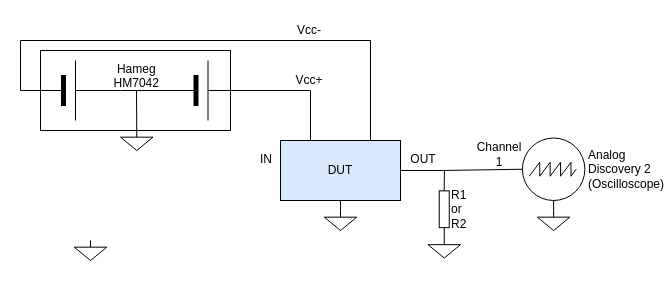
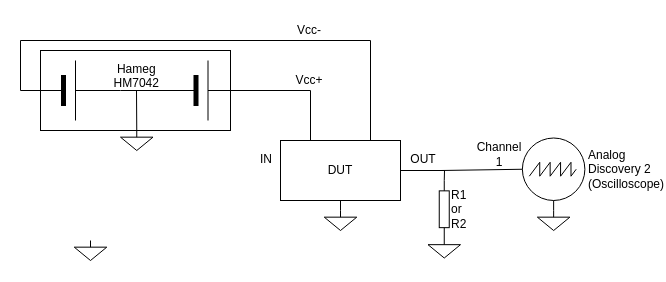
  <mxCell id="0" />
  <mxCell id="1" parent="0" />
- <mxCell id="2" value="DUT" style="rounded=0;whiteSpace=wrap;fillColor=#dae8fc;" parent="1" vertex="1"><mxGeometry x="280" y="140" width="120" height="60" as="geometry" /></mxCell>
+ <mxCell id="2" value="DUT" style="rounded=0;whiteSpace=wrap;" parent="1" vertex="1"><mxGeometry x="280" y="140" width="120" height="60" as="geometry" /></mxCell>
  <mxCell id="3" value="" style="pointerEvents=1;verticalLabelPosition=bottom;shadow=0;dashed=0;align=center;verticalAlign=top;shape=mxgraph.electrical.signal_sources.signal_ground;" parent="1" vertex="1"><mxGeometry x="323.75" y="210" width="32.5" height="20" as="geometry" /></mxCell>
  <mxCell id="4" value="" style="endArrow=none;rounded=0;exitX=0.5;exitY=0;exitDx=0;exitDy=0;exitPerimeter=0;entryX=0.5;entryY=1;entryDx=0;entryDy=0;" parent="1" source="3" target="2" edge="1"><mxGeometry width="50" height="50" relative="1" as="geometry"><mxPoint x="440" y="290" as="sourcePoint" /><mxPoint x="490" y="240" as="targetPoint" /></mxGeometry></mxCell>
  <mxCell id="5" value="" style="verticalLabelPosition=middle;shadow=0;dashed=0;align=left;fillColor=strokeColor;verticalAlign=middle;strokeWidth=1;shape=mxgraph.electrical.miscellaneous.monocell_battery;rotation=0;labelPosition=right;textDirection=ltr;" parent="1" vertex="1"><mxGeometry x="152.5" y="60" width="100" height="60" as="geometry" /></mxCell>
  <mxCell id="6" value="Hameg&#10;HM7042" style="text;align=center;verticalAlign=middle;rounded=0;" parent="1" vertex="1"><mxGeometry x="106.25" y="60" width="60" height="30" as="geometry" /></mxCell>
  <mxCell id="7" value="" style="verticalLabelPosition=middle;shadow=0;dashed=0;align=left;fillColor=strokeColor;verticalAlign=middle;strokeWidth=1;shape=mxgraph.electrical.miscellaneous.monocell_battery;rotation=0;labelPosition=right;textDirection=ltr;" parent="1" vertex="1"><mxGeometry x="20" y="60" width="100" height="60" as="geometry" /></mxCell>
  <mxCell id="8" value="" style="endArrow=none;html=1;rounded=0;entryX=0;entryY=0.5;entryDx=0;entryDy=0;entryPerimeter=0;exitX=1;exitY=0.5;exitDx=0;exitDy=0;exitPerimeter=0;" parent="1" source="7" target="5" edge="1"><mxGeometry width="50" height="50" relative="1" as="geometry"><mxPoint x="90" y="150" as="sourcePoint" /><mxPoint x="140" y="100" as="targetPoint" /></mxGeometry></mxCell>
  <mxCell id="9" value="" style="pointerEvents=1;verticalLabelPosition=bottom;shadow=0;dashed=0;align=center;verticalAlign=top;shape=mxgraph.electrical.signal_sources.signal_ground;" parent="1" vertex="1"><mxGeometry x="120" y="130" width="32.5" height="20" as="geometry" /></mxCell>
  <mxCell id="10" value="" style="endArrow=none;html=1;rounded=0;entryX=0.5;entryY=0;entryDx=0;entryDy=0;entryPerimeter=0;" parent="1" target="9" edge="1"><mxGeometry width="50" height="50" relative="1" as="geometry"><mxPoint x="136" y="90" as="sourcePoint" /><mxPoint x="200" y="110" as="targetPoint" /></mxGeometry></mxCell>
  <mxCell id="11" value="" style="endArrow=none;html=1;rounded=0;exitX=1;exitY=0.5;exitDx=0;exitDy=0;exitPerimeter=0;entryX=0.25;entryY=0;entryDx=0;entryDy=0;" parent="1" source="5" target="2" edge="1"><mxGeometry width="50" height="50" relative="1" as="geometry"><mxPoint x="150" y="170" as="sourcePoint" /><mxPoint x="380" y="90" as="targetPoint" /><Array as="points"><mxPoint x="310" y="90" /></Array></mxGeometry></mxCell>
  <mxCell id="12" value="" style="endArrow=none;html=1;rounded=0;entryX=0;entryY=0.5;entryDx=0;entryDy=0;entryPerimeter=0;exitX=0.75;exitY=0;exitDx=0;exitDy=0;" parent="1" source="2" target="7" edge="1"><mxGeometry width="50" height="50" relative="1" as="geometry"><mxPoint x="150" y="170" as="sourcePoint" /><mxPoint x="200" y="120" as="targetPoint" /><Array as="points"><mxPoint x="370" y="40" /><mxPoint x="20" y="40" /></Array></mxGeometry></mxCell>
  <mxCell id="13" value="Vcc+" style="text;html=1;align=center;verticalAlign=middle;whiteSpace=wrap;rounded=0;" parent="1" vertex="1"><mxGeometry x="293.75" y="70" width="30" height="20" as="geometry" /></mxCell>
  <mxCell id="14" value="Vcc-" style="text;html=1;align=center;verticalAlign=middle;whiteSpace=wrap;rounded=0;" parent="1" vertex="1"><mxGeometry x="294" y="20" width="30" height="20" as="geometry" /></mxCell>
  <mxCell id="15" value="" style="rounded=0;fontColor=none;noLabel=1;fillColor=none;" parent="1" vertex="1"><mxGeometry x="40" y="50" width="190" height="80" as="geometry" /></mxCell>
  <mxCell id="16" value="Analog&lt;div&gt;Discovery 2&lt;br&gt;(Oscilloscope)&lt;/div&gt;" style="perimeter=ellipsePerimeter;verticalLabelPosition=middle;shadow=0;dashed=0;align=left;html=1;verticalAlign=middle;shape=mxgraph.electrical.instruments.oscilloscope;labelPosition=right;" vertex="1" parent="1"><mxGeometry x="520" y="137.5" width="66.25" height="62.5" as="geometry" /></mxCell>
  <mxCell id="17" value="R1&lt;br&gt;or&lt;br&gt;R2" style="pointerEvents=1;verticalLabelPosition=middle;shadow=0;dashed=0;align=left;html=1;verticalAlign=middle;shape=mxgraph.electrical.resistors.resistor_1;direction=south;labelPosition=right;" vertex="1" parent="1"><mxGeometry x="438.75" y="180" width="10" height="57.5" as="geometry" /></mxCell>
  <mxCell id="18" value="" style="pointerEvents=1;verticalLabelPosition=bottom;shadow=0;dashed=0;align=center;verticalAlign=top;shape=mxgraph.electrical.signal_sources.signal_ground;" vertex="1" parent="1"><mxGeometry x="73.75" y="240" width="32.5" height="20" as="geometry" /></mxCell>
  <mxCell id="19" value="" style="pointerEvents=1;verticalLabelPosition=bottom;shadow=0;dashed=0;align=center;verticalAlign=top;shape=mxgraph.electrical.signal_sources.signal_ground;" vertex="1" parent="1"><mxGeometry x="427.5" y="237.5" width="32.5" height="20" as="geometry" /></mxCell>
  <mxCell id="20" value="" style="endArrow=none;html=1;rounded=0;entryX=0;entryY=0.5;entryDx=0;entryDy=0;entryPerimeter=0;exitX=1;exitY=0.5;exitDx=0;exitDy=0;" edge="1" parent="1" source="2" target="17"><mxGeometry width="50" height="50" relative="1" as="geometry"><mxPoint x="360" y="210" as="sourcePoint" /><mxPoint x="410" y="160" as="targetPoint" /><Array as="points"><mxPoint x="444" y="170" /></Array></mxGeometry></mxCell>
  <mxCell id="21" value="" style="endArrow=none;html=1;rounded=0;entryX=0;entryY=0.5;entryDx=0;entryDy=0;entryPerimeter=0;" edge="1" parent="1" target="16"><mxGeometry width="50" height="50" relative="1" as="geometry"><mxPoint x="440" y="170" as="sourcePoint" /><mxPoint x="410" y="160" as="targetPoint" /></mxGeometry></mxCell>
  <mxCell id="22" value="" style="pointerEvents=1;verticalLabelPosition=bottom;shadow=0;dashed=0;align=center;verticalAlign=top;shape=mxgraph.electrical.signal_sources.signal_ground;" vertex="1" parent="1"><mxGeometry x="536.88" y="210" width="32.5" height="20" as="geometry" /></mxCell>
  <mxCell id="23" value="" style="endArrow=none;html=1;rounded=0;entryX=0.5;entryY=1;entryDx=0;entryDy=0;entryPerimeter=0;exitX=0.5;exitY=0;exitDx=0;exitDy=0;exitPerimeter=0;" edge="1" parent="1" source="22" target="16"><mxGeometry width="50" height="50" relative="1" as="geometry"><mxPoint x="360" y="210" as="sourcePoint" /><mxPoint x="410" y="160" as="targetPoint" /></mxGeometry></mxCell>
  <mxCell id="24" value="IN" style="text;html=1;align=center;verticalAlign=middle;whiteSpace=wrap;rounded=0;" vertex="1" parent="1"><mxGeometry x="252.5" y="150" width="26" height="17.5" as="geometry" /></mxCell>
  <mxCell id="25" value="OUT" style="text;html=1;align=center;verticalAlign=middle;whiteSpace=wrap;rounded=0;" vertex="1" parent="1"><mxGeometry x="410" y="150" width="26" height="17.5" as="geometry" /></mxCell>
  <mxCell id="26" value="Channel 1" style="text;html=1;align=center;verticalAlign=middle;whiteSpace=wrap;rounded=0;" vertex="1" parent="1"><mxGeometry x="471.25" y="140" width="56" height="27.5" as="geometry" /></mxCell>
